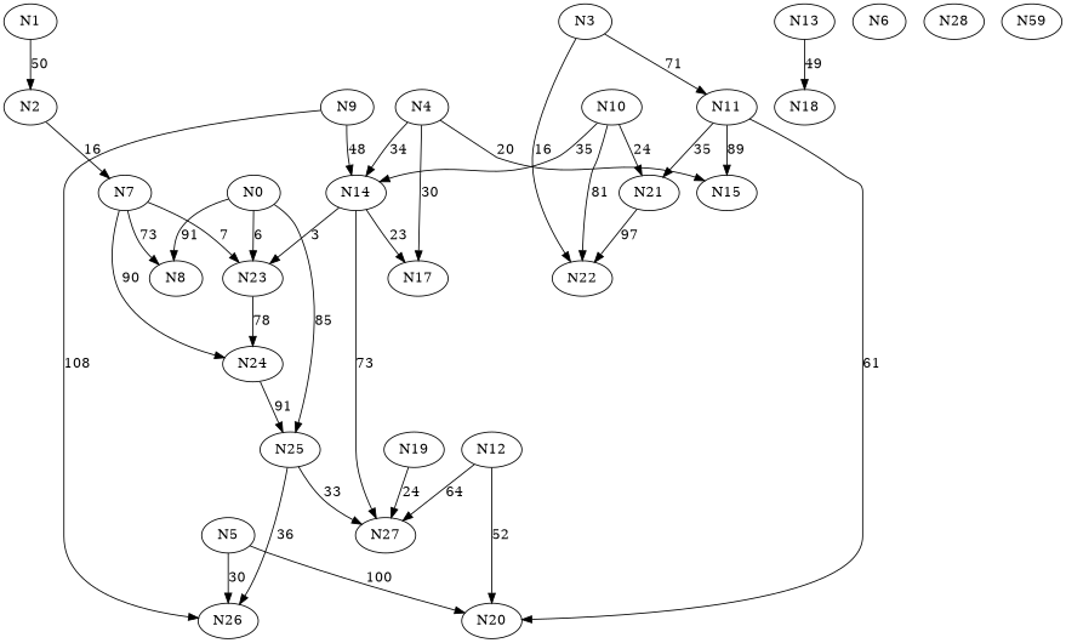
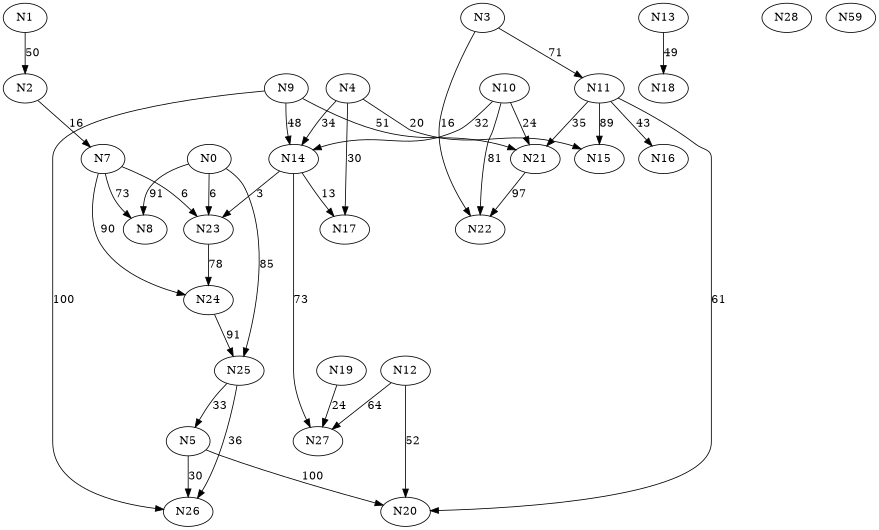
  digraph {
    n1 [label=N0]
    n2 [label=N8]
    n3 [label=N23]
    n4 [label=N25]
    n5 [label=N24]
    n6 [label=N26]
    n7 [label=N27]
    n8 [label=N1]
    n9 [label=N2]
    n10 [label=N7]
    n11 [label=N3]
    n12 [label=N11]
    n13 [label=N22]
    n14 [label=N15]
    n15 [label=N20]
    n16 [label=N21]
+   n17 [label=N16]
    n18 [label=N4]
    n19 [label=N14]
    n20 [label=N17]
    n21 [label=N5]
    n22 [label=N13]
    n23 [label=N18]
-   n24 [label=N6]
    n25 [label=N9]
    n26 [label=N10]
    n27 [label=N12]
    n28 [label=N19]
    n29 [label=N28]
    n30 [label=N59]
    n1 -> n2 [label=91]
    n1 -> n3 [label=6]
    n1 -> n4 [label=85]
    n3 -> n5 [label=78]
    n4 -> n6 [label=36]
-   n4 -> n7 [label=33]
+   n4 -> n21 [label=33]
    n5 -> n4 [label=91]
    n8 -> n9 [label=50]
    n9 -> n10 [label=16]
    n10 -> n2 [label=73]
-   n10 -> n3 [label=7]
+   n10 -> n3 [label=6]
    n10 -> n5 [label=90]
    n11 -> n12 [label=71]
    n11 -> n13 [label=16]
    n12 -> n14 [label=89]
    n12 -> n15 [label=61]
    n12 -> n16 [label=35]
+   n12 -> n17 [label=43]
    n16 -> n13 [label=97]
    n18 -> n14 [label=20]
    n18 -> n19 [label=34]
    n18 -> n20 [label=30]
    n19 -> n3 [label=3]
    n19 -> n7 [label=73]
-   n19 -> n20 [label=23]
+   n19 -> n20 [label=13]
    n21 -> n6 [label=30]
    n21 -> n15 [label=100]
    n22 -> n23 [label=49]
-   n25 -> n6 [label=108]
+   n25 -> n6 [label=100]
+   n25 -> n16 [label=51]
    n25 -> n19 [label=48]
    n26 -> n13 [label=81]
    n26 -> n16 [label=24]
-   n26 -> n19 [label=35]
+   n26 -> n19 [label=32]
    n27 -> n7 [label=64]
    n27 -> n15 [label=52]
    n28 -> n7 [label=24]
  }
